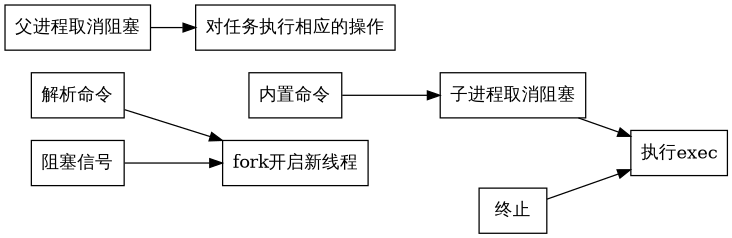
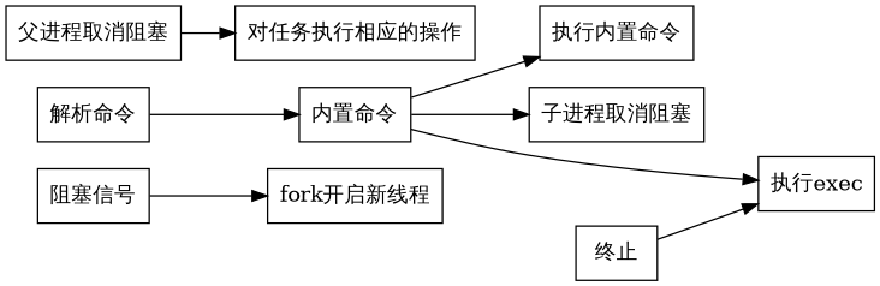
  digraph {
    rankdir=LR
    node [shape=box]
    n1 [label="解析命令"]
    n2 [label="内置命令"]
+   "执行内置命令"
    n4 [label="子进程取消阻塞"]
    n5 [label="阻塞信号"]
    n6 [label="fork开启新线程"]
    n7 [label="父进程取消阻塞"]
    n8 [label="对任务执行相应的操作"]
    "执行exec"
    "终止"
-   n1 -> n6
+   n1 -> n2
+   n2 -> "执行内置命令"
    n2 -> n4
-   n4 -> "执行exec"
+   n2 -> "执行exec"
    n5 -> n6
    n7 -> n8
    "终止" -> "执行exec"
  }
